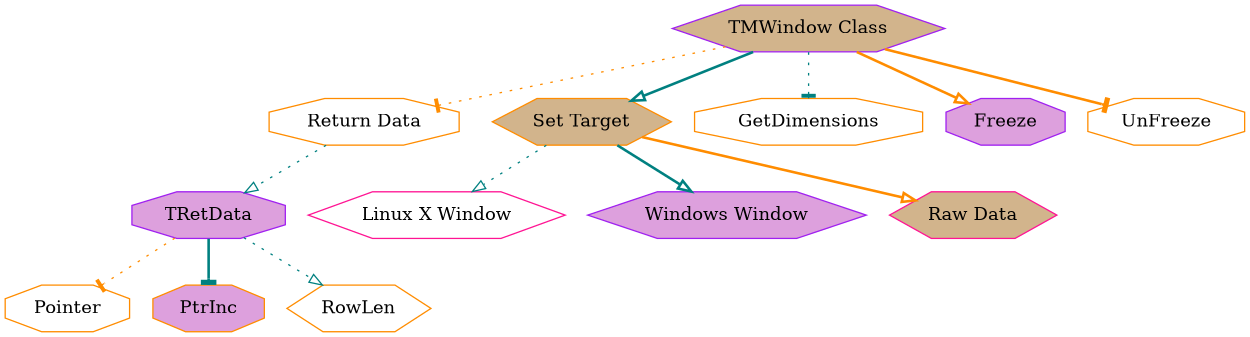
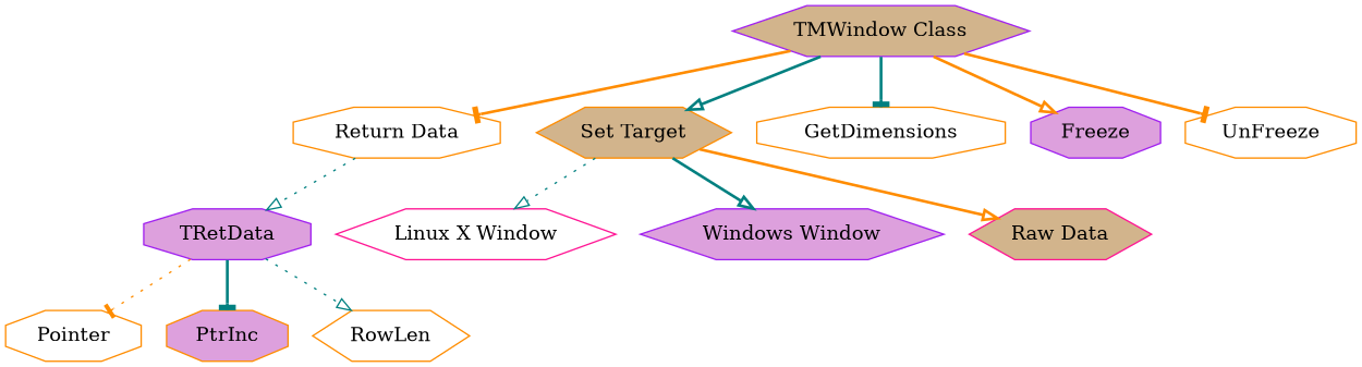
  digraph {
    node [color=darkorange fillcolor=white shape=octagon style=filled]
    edge [arrowhead=onormal color=teal style=bold]
    "TMWindow Class" [color=purple fillcolor=tan shape=hexagon]
    "Return Data"
    "Set Target" [fillcolor=tan shape=hexagon]
    GetDimensions
    Freeze [color=purple fillcolor=plum]
    UnFreeze
    TRetData [color=purple fillcolor=plum]
    "Linux X Window" [color=deeppink shape=hexagon]
    "Windows Window" [color=purple fillcolor=plum shape=hexagon]
    "Raw Data" [color=deeppink fillcolor=tan shape=hexagon]
    Pointer
    PtrInc [fillcolor=plum]
    RowLen [shape=hexagon]
-   "TMWindow Class" -> "Return Data" [arrowhead=tee color=darkorange style=dotted]
+   "TMWindow Class" -> "Return Data" [arrowhead=tee color=darkorange]
    "TMWindow Class" -> "Set Target"
-   "TMWindow Class" -> GetDimensions [arrowhead=tee style=dotted]
+   "TMWindow Class" -> GetDimensions [arrowhead=tee]
    "TMWindow Class" -> Freeze [color=darkorange]
    "TMWindow Class" -> UnFreeze [arrowhead=tee color=darkorange]
    "Return Data" -> TRetData [style=dotted]
    "Set Target" -> "Linux X Window" [style=dotted]
    "Set Target" -> "Windows Window"
    "Set Target" -> "Raw Data" [color=darkorange]
    TRetData -> Pointer [arrowhead=tee color=darkorange style=dotted]
    TRetData -> PtrInc [arrowhead=tee]
    TRetData -> RowLen [style=dotted]
  }
